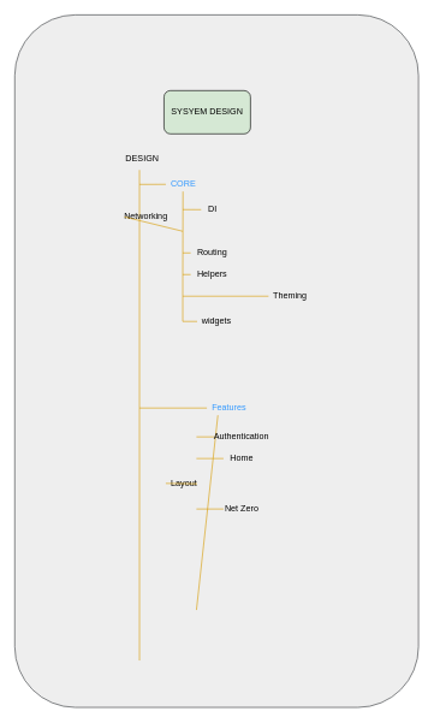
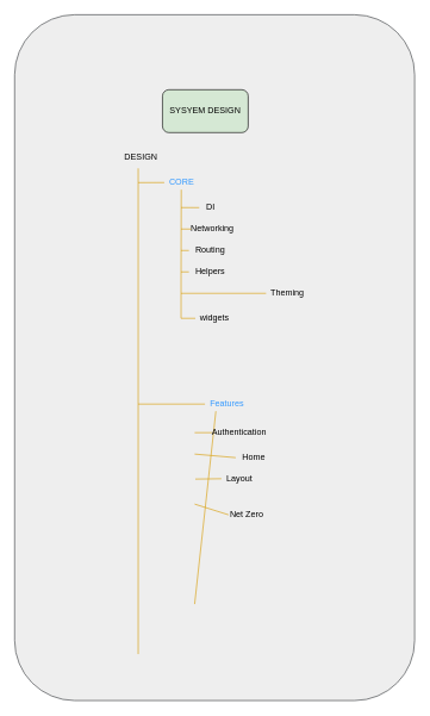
  <mxCell id="0" />
  <mxCell id="1" parent="0" />
  <mxCell id="2" value="" style="rounded=1;whiteSpace=wrap;html=1;fillColor=#eeeeee;strokeColor=#36393d;" vertex="1" parent="1"><mxGeometry x="20" y="20" width="560" height="960" as="geometry" /></mxCell>
  <mxCell id="3" value="SYSYEM DESIGN" style="rounded=1;whiteSpace=wrap;html=1;movable=0;resizable=0;rotatable=0;deletable=0;editable=0;locked=1;connectable=0;fillColor=#d5e8d4;" vertex="1" parent="1"><mxGeometry x="227" y="125" width="120" height="60" as="geometry" /></mxCell>
  <mxCell id="4" value="DESIGN" style="text;html=1;align=center;verticalAlign=middle;whiteSpace=wrap;rounded=0;movable=0;resizable=0;rotatable=0;deletable=0;editable=0;locked=1;connectable=0;" vertex="1" parent="1"><mxGeometry x="167" y="205" width="60" height="30" as="geometry" /></mxCell>
  <mxCell id="5" value="" style="endArrow=none;html=1;rounded=0;fillColor=#ffcd28;gradientColor=#ffa500;strokeColor=#d79b00;movable=0;resizable=0;rotatable=0;deletable=0;editable=0;locked=1;connectable=0;" edge="1" parent="1"><mxGeometry width="50" height="50" relative="1" as="geometry"><mxPoint x="193" y="915" as="sourcePoint" /><mxPoint x="193" y="235" as="targetPoint" /></mxGeometry></mxCell>
  <mxCell id="6" value="&lt;font color=&quot;#3399ff&quot;&gt;CORE&lt;/font&gt;" style="text;html=1;align=center;verticalAlign=middle;whiteSpace=wrap;rounded=0;movable=0;resizable=0;rotatable=0;deletable=0;editable=0;locked=1;connectable=0;" vertex="1" parent="1"><mxGeometry x="227" y="245" width="54" height="20" as="geometry" /></mxCell>
  <mxCell id="7" value="" style="endArrow=none;html=1;rounded=0;entryX=0.047;entryY=0.497;entryDx=0;entryDy=0;entryPerimeter=0;fillColor=#ffcd28;gradientColor=#ffa500;strokeColor=#d79b00;movable=0;resizable=0;rotatable=0;deletable=0;editable=0;locked=1;connectable=0;" edge="1" parent="1" target="6"><mxGeometry width="50" height="50" relative="1" as="geometry"><mxPoint x="193" y="255" as="sourcePoint" /><mxPoint x="223" y="255" as="targetPoint" /></mxGeometry></mxCell>
  <mxCell id="8" value="DI" style="text;html=1;align=center;verticalAlign=middle;whiteSpace=wrap;rounded=0;movable=0;resizable=0;rotatable=0;deletable=0;editable=0;locked=1;connectable=0;" vertex="1" parent="1"><mxGeometry x="278.5" y="275" width="31" height="30" as="geometry" /></mxCell>
- <mxCell id="9" value="Networking" style="text;html=1;align=center;verticalAlign=middle;whiteSpace=wrap;rounded=0;movable=0;resizable=0;rotatable=0;deletable=0;editable=0;locked=1;connectable=0;" vertex="1" parent="1"><mxGeometry x="172" y="285" width="60" height="30" as="geometry" /></mxCell>
+ <mxCell id="9" value="Networking" style="text;html=1;align=center;verticalAlign=middle;whiteSpace=wrap;rounded=0;movable=0;resizable=0;rotatable=0;deletable=0;editable=0;locked=1;connectable=0;" vertex="1" parent="1"><mxGeometry x="267" y="305" width="60" height="30" as="geometry" /></mxCell>
  <mxCell id="10" value="Routing" style="text;html=1;align=center;verticalAlign=middle;whiteSpace=wrap;rounded=0;movable=0;resizable=0;rotatable=0;deletable=0;editable=0;locked=1;connectable=0;" vertex="1" parent="1"><mxGeometry x="264" y="335" width="60" height="30" as="geometry" /></mxCell>
  <mxCell id="11" value="Helpers" style="text;html=1;align=center;verticalAlign=middle;whiteSpace=wrap;rounded=0;movable=0;resizable=0;rotatable=0;deletable=0;editable=0;locked=1;connectable=0;" vertex="1" parent="1"><mxGeometry x="264" y="365" width="60" height="30" as="geometry" /></mxCell>
  <mxCell id="12" value="Theming" style="text;html=1;align=center;verticalAlign=middle;whiteSpace=wrap;rounded=0;movable=0;resizable=0;rotatable=0;deletable=0;editable=0;locked=1;connectable=0;" vertex="1" parent="1"><mxGeometry x="372" y="395" width="60" height="30" as="geometry" /></mxCell>
  <mxCell id="13" value="widgets" style="text;html=1;align=center;verticalAlign=middle;whiteSpace=wrap;rounded=0;movable=0;resizable=0;rotatable=0;deletable=0;editable=0;locked=1;connectable=0;" vertex="1" parent="1"><mxGeometry x="273" y="435" width="54" height="20" as="geometry" /></mxCell>
  <mxCell id="14" value="" style="endArrow=none;html=1;rounded=0;entryX=0.487;entryY=0.992;entryDx=0;entryDy=0;fillColor=#ffcd28;gradientColor=#ffa500;strokeColor=#d79b00;entryPerimeter=0;endSize=6;targetPerimeterSpacing=0;movable=0;resizable=0;rotatable=0;deletable=0;editable=0;locked=1;connectable=0;" edge="1" parent="1" target="6"><mxGeometry width="50" height="50" relative="1" as="geometry"><mxPoint x="253" y="445" as="sourcePoint" /><mxPoint x="253.97" y="265" as="targetPoint" /><Array as="points"><mxPoint x="253" y="385" /></Array></mxGeometry></mxCell>
  <mxCell id="15" value="" style="endArrow=none;html=1;rounded=0;entryX=0;entryY=0.5;entryDx=0;entryDy=0;fillColor=#ffcd28;gradientColor=#ffa500;strokeColor=#d79b00;movable=0;resizable=0;rotatable=0;deletable=0;editable=0;locked=1;connectable=0;" edge="1" parent="1" target="8"><mxGeometry width="50" height="50" relative="1" as="geometry"><mxPoint x="253" y="289.95" as="sourcePoint" /><mxPoint x="277" y="289.95" as="targetPoint" /></mxGeometry></mxCell>
  <mxCell id="16" value="" style="endArrow=none;html=1;rounded=0;exitX=0;exitY=0.5;exitDx=0;exitDy=0;fillColor=#ffcd28;gradientColor=#ffa500;strokeColor=#d79b00;movable=0;resizable=0;rotatable=0;deletable=0;editable=0;locked=1;connectable=0;" edge="1" parent="1" source="9"><mxGeometry width="50" height="50" relative="1" as="geometry"><mxPoint x="283" y="325" as="sourcePoint" /><mxPoint x="253" y="320" as="targetPoint" /></mxGeometry></mxCell>
  <mxCell id="17" value="" style="endArrow=none;html=1;rounded=0;entryX=0;entryY=0.5;entryDx=0;entryDy=0;fillColor=#ffcd28;gradientColor=#ffa500;strokeColor=#d79b00;movable=0;resizable=0;rotatable=0;deletable=0;editable=0;locked=1;connectable=0;" edge="1" parent="1" target="10"><mxGeometry width="50" height="50" relative="1" as="geometry"><mxPoint x="253" y="350" as="sourcePoint" /><mxPoint x="303" y="305" as="targetPoint" /></mxGeometry></mxCell>
  <mxCell id="18" value="" style="endArrow=none;html=1;rounded=0;entryX=0;entryY=0.5;entryDx=0;entryDy=0;fillColor=#ffcd28;gradientColor=#ffa500;strokeColor=#d79b00;movable=0;resizable=0;rotatable=0;deletable=0;editable=0;locked=1;connectable=0;" edge="1" parent="1"><mxGeometry width="50" height="50" relative="1" as="geometry"><mxPoint x="253" y="380" as="sourcePoint" /><mxPoint x="264" y="379.97" as="targetPoint" /></mxGeometry></mxCell>
  <mxCell id="19" value="" style="endArrow=none;html=1;rounded=0;entryX=0;entryY=0.5;entryDx=0;entryDy=0;fillColor=#ffcd28;gradientColor=#ffa500;strokeColor=#d79b00;movable=0;resizable=0;rotatable=0;deletable=0;editable=0;locked=1;connectable=0;" edge="1" parent="1" target="12"><mxGeometry width="50" height="50" relative="1" as="geometry"><mxPoint x="253" y="410" as="sourcePoint" /><mxPoint x="303" y="365" as="targetPoint" /></mxGeometry></mxCell>
  <mxCell id="20" value="" style="endArrow=none;html=1;rounded=0;fillColor=#ffcd28;gradientColor=#ffa500;strokeColor=#d79b00;movable=0;resizable=0;rotatable=0;deletable=0;editable=0;locked=1;connectable=0;" edge="1" parent="1"><mxGeometry width="50" height="50" relative="1" as="geometry"><mxPoint x="253" y="445" as="sourcePoint" /><mxPoint x="273" y="445" as="targetPoint" /></mxGeometry></mxCell>
  <mxCell id="21" value="" style="endArrow=none;html=1;rounded=0;entryX=0;entryY=0.5;entryDx=0;entryDy=0;fillColor=#ffcd28;gradientColor=#ffa500;strokeColor=#d79b00;movable=0;resizable=0;rotatable=0;deletable=0;editable=0;locked=1;connectable=0;" edge="1" parent="1" target="22"><mxGeometry width="50" height="50" relative="1" as="geometry"><mxPoint x="193" y="565" as="sourcePoint" /><mxPoint x="253" y="565" as="targetPoint" /></mxGeometry></mxCell>
  <mxCell id="22" value="&lt;font color=&quot;#3399ff&quot;&gt;Features&lt;/font&gt;" style="text;html=1;align=center;verticalAlign=middle;whiteSpace=wrap;rounded=0;movable=0;resizable=0;rotatable=0;deletable=0;editable=0;locked=1;connectable=0;" vertex="1" parent="1"><mxGeometry x="286.5" y="555" width="61" height="20" as="geometry" /></mxCell>
  <mxCell id="23" value="" style="endArrow=none;html=1;rounded=0;entryX=0.25;entryY=1;entryDx=0;entryDy=0;fillColor=#ffcd28;gradientColor=#ffa500;strokeColor=#d79b00;movable=0;resizable=0;rotatable=0;deletable=0;editable=0;locked=1;connectable=0;" edge="1" parent="1" target="22"><mxGeometry width="50" height="50" relative="1" as="geometry"><mxPoint x="272" y="845" as="sourcePoint" /><mxPoint x="304" y="605" as="targetPoint" /></mxGeometry></mxCell>
  <mxCell id="24" value="Authentication" style="text;html=1;align=center;verticalAlign=middle;whiteSpace=wrap;rounded=0;movable=0;resizable=0;rotatable=0;deletable=0;editable=0;locked=1;connectable=0;" vertex="1" parent="1"><mxGeometry x="296.25" y="595" width="76.5" height="20" as="geometry" /></mxCell>
- <mxCell id="25" value="Home" style="text;html=1;align=center;verticalAlign=middle;whiteSpace=wrap;rounded=0;movable=0;resizable=0;rotatable=0;deletable=0;editable=0;locked=1;connectable=0;" vertex="1" parent="1"><mxGeometry x="309.5" y="625" width="50" height="20" as="geometry" /></mxCell>
- <mxCell id="26" value="Layout" style="text;html=1;align=center;verticalAlign=middle;whiteSpace=wrap;rounded=0;movable=0;resizable=0;rotatable=0;deletable=0;editable=0;locked=1;connectable=0;" vertex="1" parent="1"><mxGeometry x="229.5" y="659.5" width="50" height="20" as="geometry" /></mxCell>
- <mxCell id="27" value="Net Zero" style="text;html=1;align=center;verticalAlign=middle;whiteSpace=wrap;rounded=0;movable=0;resizable=0;rotatable=0;deletable=0;editable=0;locked=1;connectable=0;" vertex="1" parent="1"><mxGeometry x="309.5" y="695" width="50" height="20" as="geometry" /></mxCell>
+ <mxCell id="25" value="Home" style="text;html=1;align=center;verticalAlign=middle;whiteSpace=wrap;rounded=0;movable=0;resizable=0;rotatable=0;deletable=0;editable=0;locked=1;connectable=0;" vertex="1" parent="1"><mxGeometry x="329.5" y="630" width="50" height="20" as="geometry" /></mxCell>
+ <mxCell id="26" value="Layout" style="text;html=1;align=center;verticalAlign=middle;whiteSpace=wrap;rounded=0;movable=0;resizable=0;rotatable=0;deletable=0;editable=0;locked=1;connectable=0;" vertex="1" parent="1"><mxGeometry x="309.5" y="659.5" width="50" height="20" as="geometry" /></mxCell>
+ <mxCell id="27" value="Net Zero" style="text;html=1;align=center;verticalAlign=middle;whiteSpace=wrap;rounded=0;movable=0;resizable=0;rotatable=0;deletable=0;editable=0;locked=1;connectable=0;" vertex="1" parent="1"><mxGeometry x="319.5" y="710" width="50" height="20" as="geometry" /></mxCell>
  <mxCell id="28" value="" style="endArrow=none;html=1;rounded=0;entryX=0;entryY=0.5;entryDx=0;entryDy=0;fillColor=#ffcd28;gradientColor=#ffa500;strokeColor=#d79b00;movable=0;resizable=0;rotatable=0;deletable=0;editable=0;locked=1;connectable=0;" edge="1" parent="1" target="24"><mxGeometry width="50" height="50" relative="1" as="geometry"><mxPoint x="272" y="605" as="sourcePoint" /><mxPoint x="293" y="605" as="targetPoint" /></mxGeometry></mxCell>
  <mxCell id="29" value="" style="endArrow=none;html=1;rounded=0;entryX=0;entryY=0.5;entryDx=0;entryDy=0;fillColor=#ffcd28;gradientColor=#ffa500;strokeColor=#d79b00;movable=0;resizable=0;rotatable=0;deletable=0;editable=0;locked=1;connectable=0;" edge="1" parent="1" target="25"><mxGeometry width="50" height="50" relative="1" as="geometry"><mxPoint x="272" y="635" as="sourcePoint" /><mxPoint x="322" y="585" as="targetPoint" /></mxGeometry></mxCell>
  <mxCell id="30" value="" style="endArrow=none;html=1;rounded=0;entryX=0;entryY=0.5;entryDx=0;entryDy=0;fillColor=#ffcd28;gradientColor=#ffa500;strokeColor=#d79b00;movable=0;resizable=0;rotatable=0;deletable=0;editable=0;locked=1;connectable=0;" edge="1" parent="1" target="26"><mxGeometry width="50" height="50" relative="1" as="geometry"><mxPoint x="273" y="670" as="sourcePoint" /><mxPoint x="322" y="620" as="targetPoint" /></mxGeometry></mxCell>
  <mxCell id="31" value="" style="endArrow=none;html=1;rounded=0;entryX=0;entryY=0.5;entryDx=0;entryDy=0;fillColor=#ffcd28;gradientColor=#ffa500;strokeColor=#d79b00;movable=0;resizable=0;rotatable=0;deletable=0;editable=0;locked=1;connectable=0;" edge="1" parent="1" target="27"><mxGeometry width="50" height="50" relative="1" as="geometry"><mxPoint x="272" y="705" as="sourcePoint" /><mxPoint x="322" y="659.5" as="targetPoint" /></mxGeometry></mxCell>
